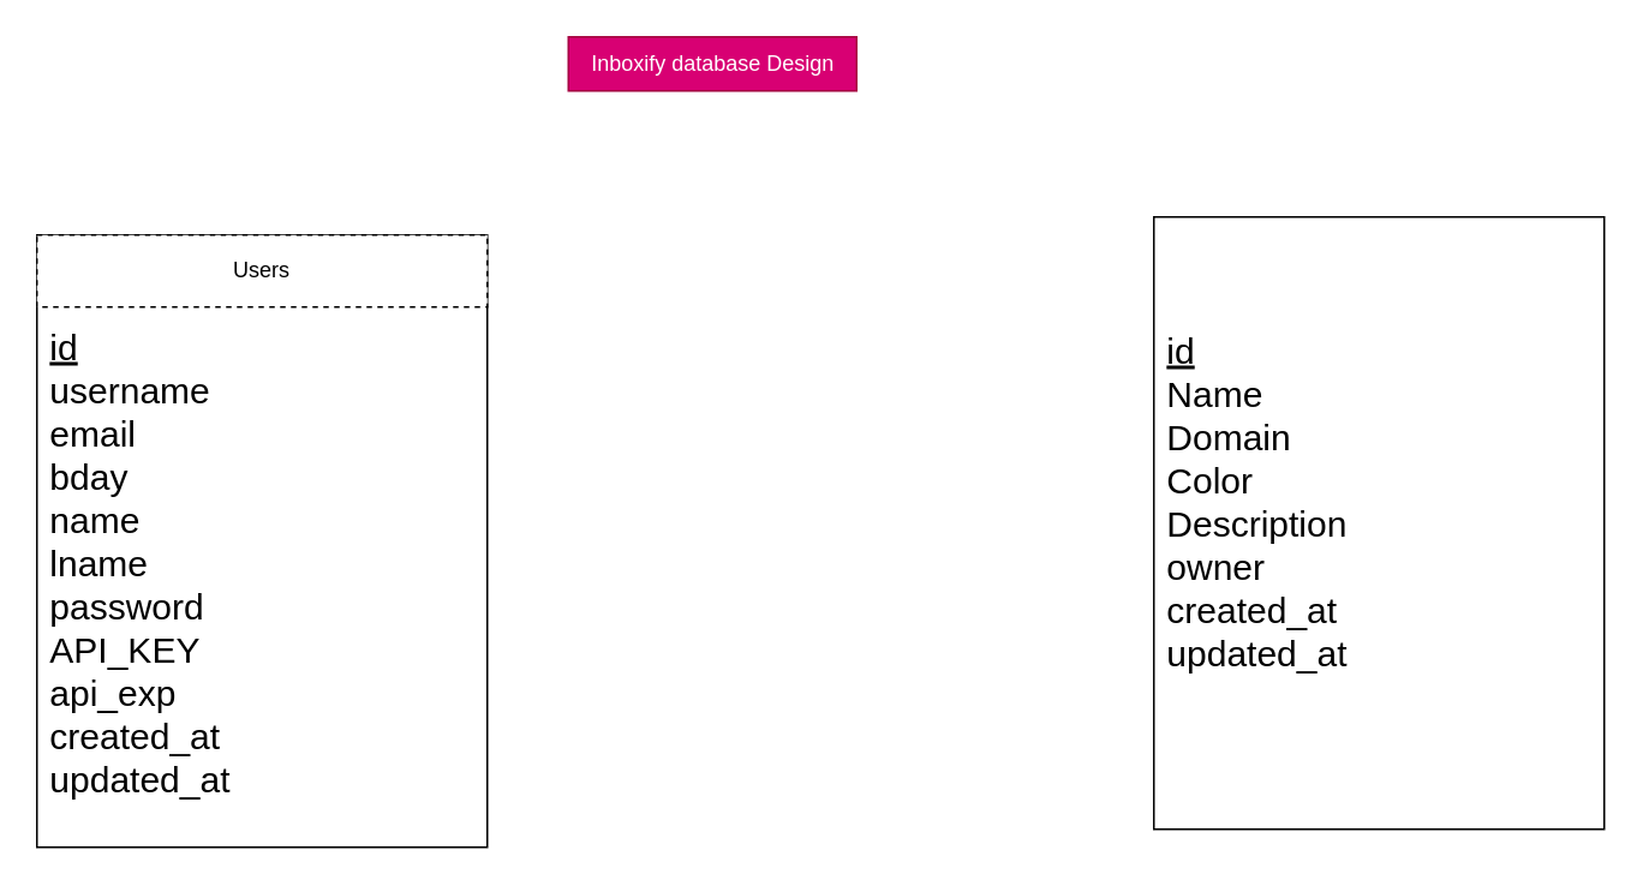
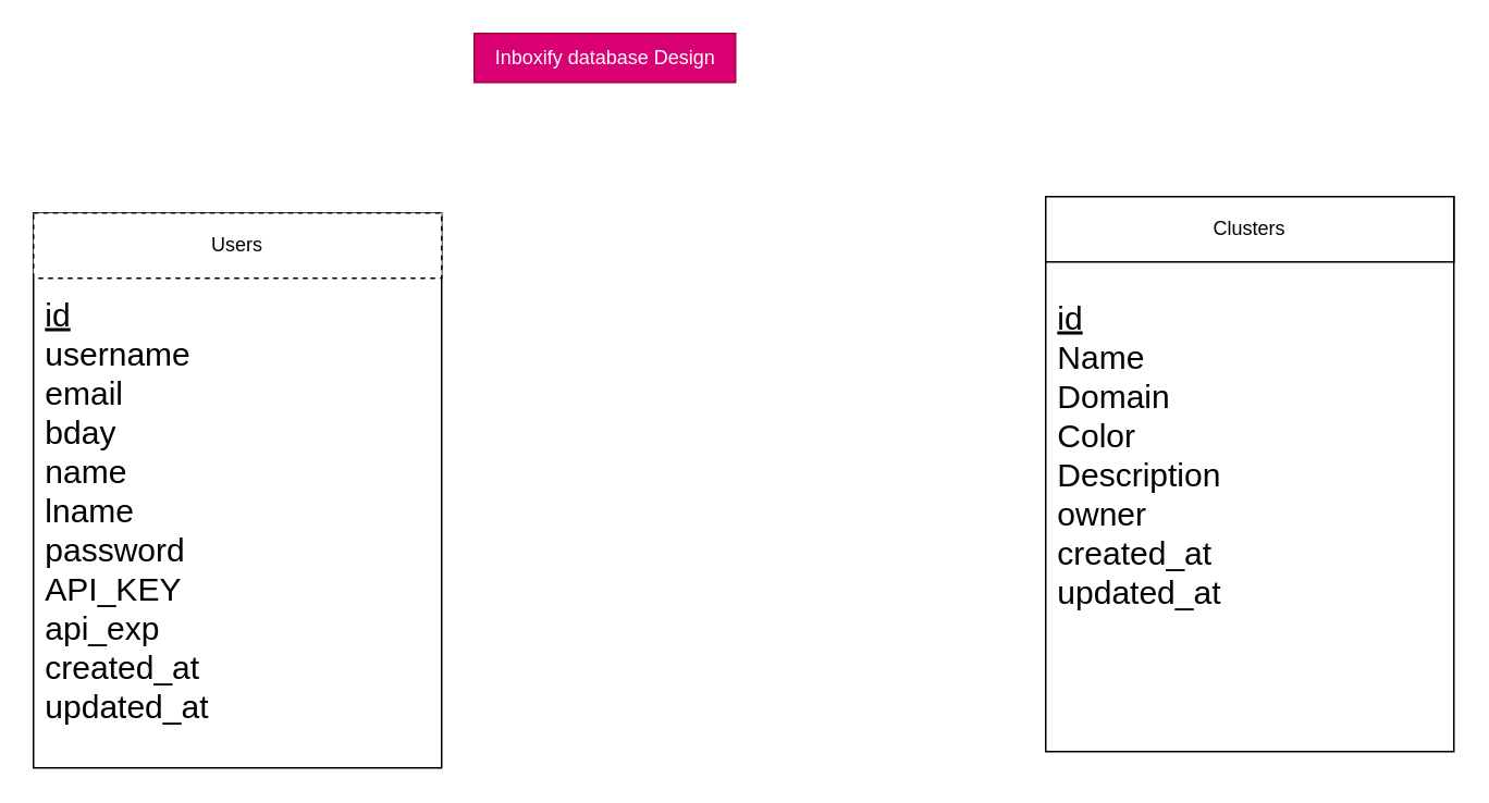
  <mxCell id="0" />
  <mxCell id="1" parent="0" />
- <mxCell id="2" value="Inboxify database Design" style="text;html=1;align=center;verticalAlign=middle;resizable=0;points=[];autosize=1;strokeColor=#A50040;fillColor=#d80073;fontColor=#ffffff;" vertex="1" parent="1"><mxGeometry x="315" y="20" width="160" height="30" as="geometry" /></mxCell>
+ <mxCell id="2" value="Inboxify database Design" style="text;html=1;align=center;verticalAlign=middle;resizable=0;points=[];autosize=1;strokeColor=#A50040;fillColor=#d80073;fontColor=#ffffff;" vertex="1" parent="1"><mxGeometry x="290" y="20" width="160" height="30" as="geometry" /></mxCell>
  <mxCell id="3" value="&lt;font style=&quot;font-size: 20px;&quot;&gt;&lt;u&gt;&lt;br&gt;&lt;br&gt;&lt;/u&gt;&amp;nbsp;&lt;u&gt;id&lt;br&gt;&lt;/u&gt;&amp;nbsp;username&amp;nbsp;&lt;br&gt;&amp;nbsp;email&lt;br&gt;&amp;nbsp;bday&lt;br&gt;&lt;/font&gt;&lt;div style=&quot;font-size: 20px;&quot;&gt;&lt;font style=&quot;font-size: 20px;&quot;&gt;&amp;nbsp;name&lt;/font&gt;&lt;/div&gt;&lt;div style=&quot;font-size: 20px;&quot;&gt;&lt;font style=&quot;font-size: 20px;&quot;&gt;&amp;nbsp;lname&lt;/font&gt;&lt;/div&gt;&lt;div style=&quot;font-size: 20px;&quot;&gt;&amp;nbsp;password&lt;/div&gt;&lt;div style=&quot;font-size: 20px;&quot;&gt;&amp;nbsp;API_KEY&lt;/div&gt;&lt;div style=&quot;font-size: 20px;&quot;&gt;&amp;nbsp;api_exp&lt;/div&gt;&lt;div style=&quot;font-size: 20px;&quot;&gt;&amp;nbsp;created_at&lt;/div&gt;&lt;div style=&quot;font-size: 20px;&quot;&gt;&amp;nbsp;updated_at&lt;/div&gt;&lt;div style=&quot;font-size: 20px;&quot;&gt;&amp;nbsp;&lt;/div&gt;" style="rounded=0;whiteSpace=wrap;html=1;align=left;" vertex="1" parent="1"><mxGeometry x="20" y="130" width="250" height="340" as="geometry" /></mxCell>
  <mxCell id="4" value="Users" style="rounded=0;whiteSpace=wrap;html=1;dashed=1;" vertex="1" parent="1"><mxGeometry x="20" y="130" width="250" height="40" as="geometry" /></mxCell>
  <mxCell id="5" value="&lt;font style=&quot;font-size: 20px;&quot;&gt;&amp;nbsp;&lt;u&gt;id&lt;br&gt;&lt;/u&gt;&amp;nbsp;Name&amp;nbsp;&lt;br&gt;&amp;nbsp;Domain&lt;br&gt;&amp;nbsp;Color&lt;br&gt;&lt;/font&gt;&lt;div style=&quot;font-size: 20px;&quot;&gt;&lt;font style=&quot;font-size: 20px;&quot;&gt;&amp;nbsp;Description&lt;/font&gt;&lt;/div&gt;&lt;div style=&quot;font-size: 20px;&quot;&gt;&lt;font style=&quot;font-size: 20px;&quot;&gt;&amp;nbsp;owner&lt;/font&gt;&lt;/div&gt;&lt;div style=&quot;font-size: 20px;&quot;&gt;&amp;nbsp;created_at&lt;/div&gt;&lt;div style=&quot;font-size: 20px;&quot;&gt;&amp;nbsp;updated_at&lt;/div&gt;&lt;div style=&quot;font-size: 20px;&quot;&gt;&amp;nbsp;&lt;/div&gt;" style="rounded=0;whiteSpace=wrap;html=1;align=left;" vertex="1" parent="1"><mxGeometry x="640" y="120" width="250" height="340" as="geometry" /></mxCell>
+ <mxCell id="6" value="Clusters" style="rounded=0;whiteSpace=wrap;html=1;" vertex="1" parent="1"><mxGeometry x="640" y="120" width="250" height="40" as="geometry" /></mxCell>
